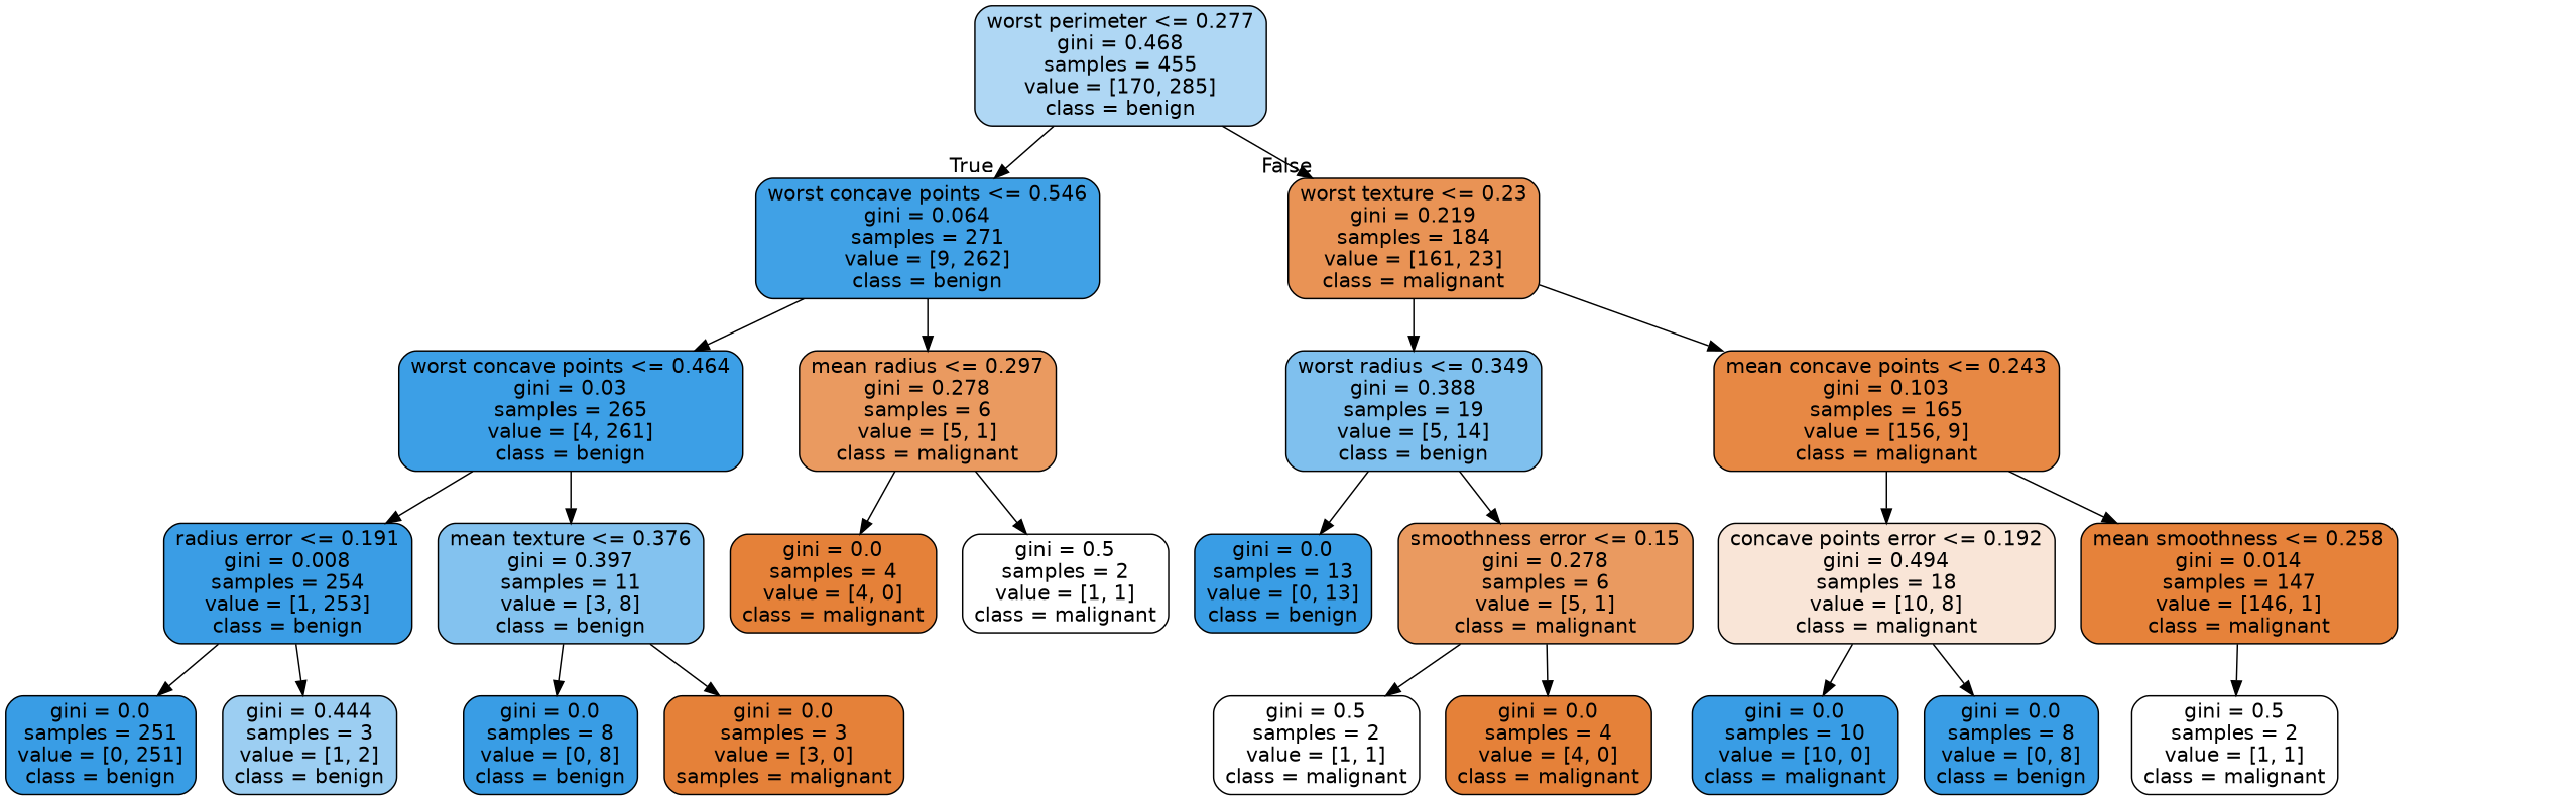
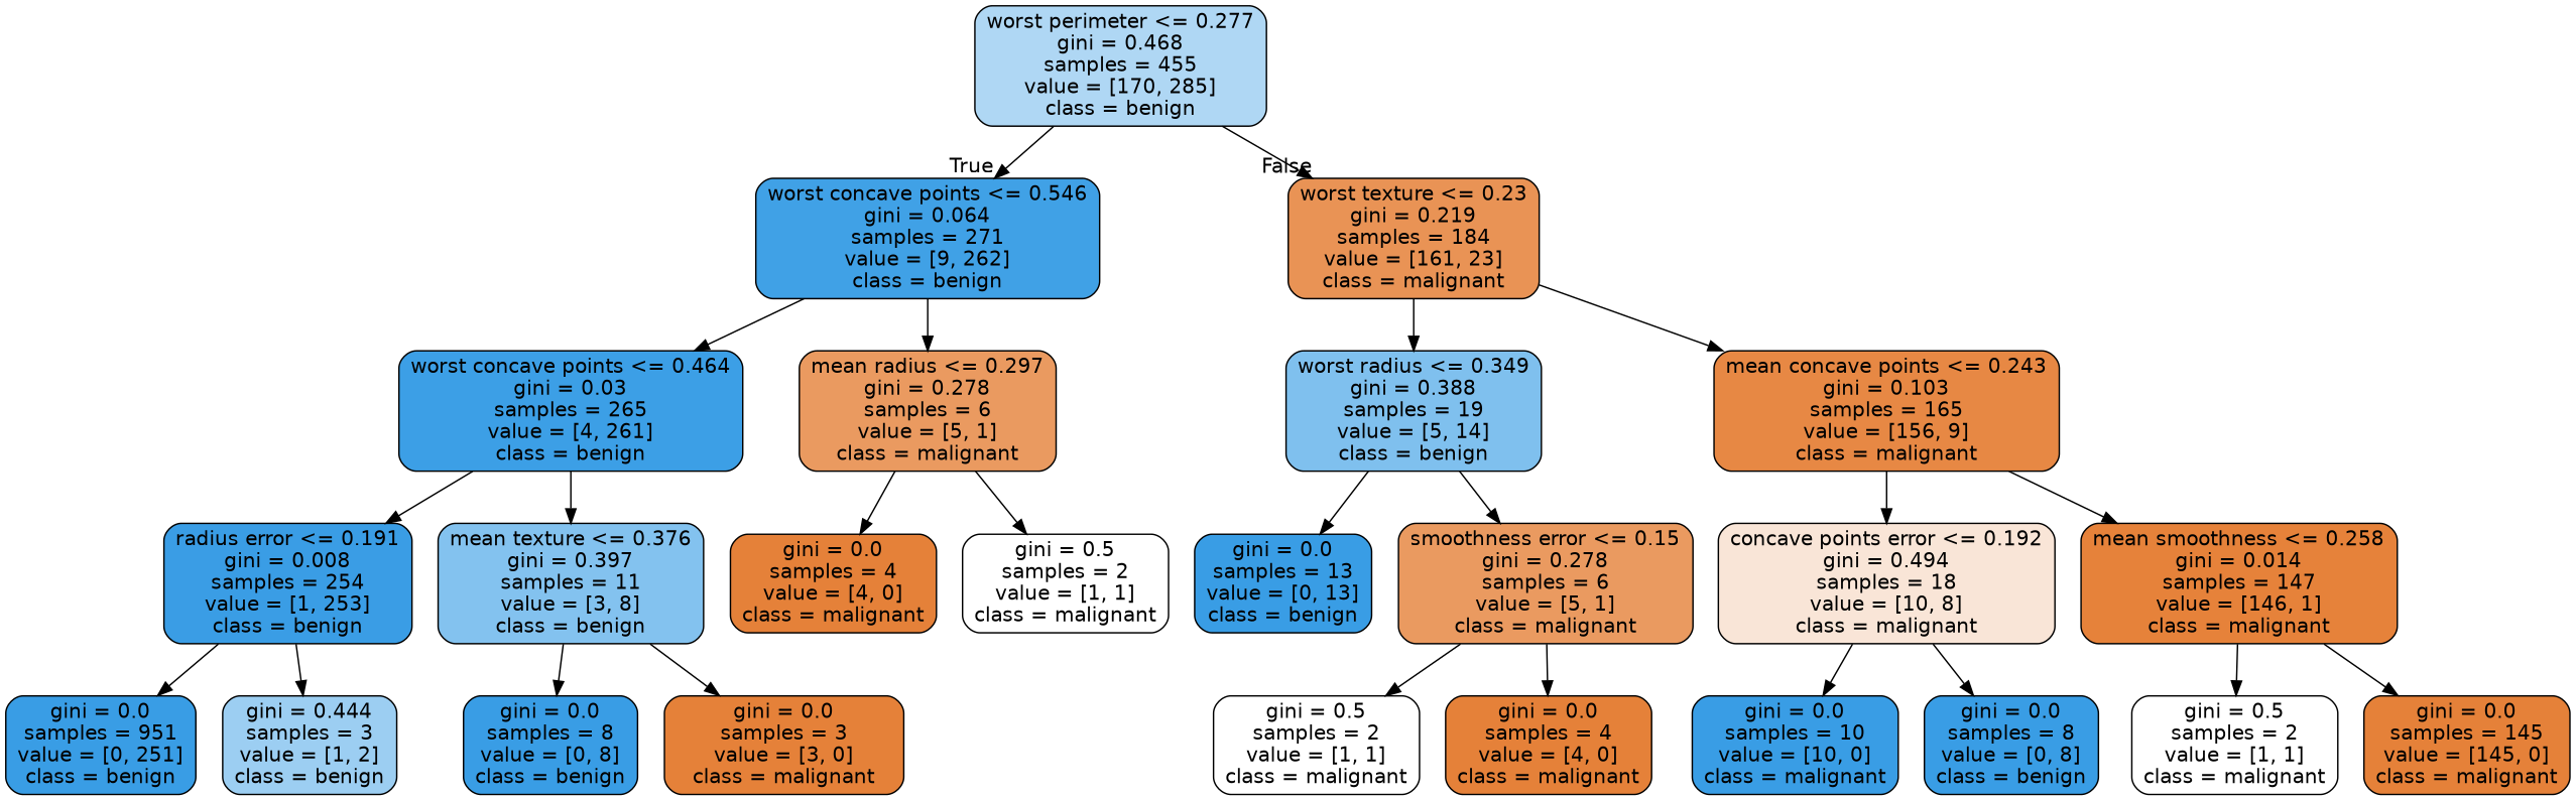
  digraph {
    node [color=black fillcolor="#399de5ff" fontname=helvetica shape=box style="filled, rounded"]
    edge [fontname=helvetica]
    n1 [fillcolor="#399de567" label="worst perimeter <= 0.277\ngini = 0.468\nsamples = 455\nvalue = [170, 285]\nclass = benign"]
    n2 [fillcolor="#399de5f6" label="worst concave points <= 0.546\ngini = 0.064\nsamples = 271\nvalue = [9, 262]\nclass = benign"]
    n3 [fillcolor="#e58139db" label="worst texture <= 0.23\ngini = 0.219\nsamples = 184\nvalue = [161, 23]\nclass = malignant"]
    n4 [fillcolor="#399de5fb" label="worst concave points <= 0.464\ngini = 0.03\nsamples = 265\nvalue = [4, 261]\nclass = benign"]
    n5 [fillcolor="#e58139cc" label="mean radius <= 0.297\ngini = 0.278\nsamples = 6\nvalue = [5, 1]\nclass = malignant"]
    n6 [fillcolor="#399de5a4" label="worst radius <= 0.349\ngini = 0.388\nsamples = 19\nvalue = [5, 14]\nclass = benign"]
    n7 [fillcolor="#e58139f0" label="mean concave points <= 0.243\ngini = 0.103\nsamples = 165\nvalue = [156, 9]\nclass = malignant"]
    n8 [fillcolor="#399de5fe" label="radius error <= 0.191\ngini = 0.008\nsamples = 254\nvalue = [1, 253]\nclass = benign"]
    n9 [fillcolor="#399de59f" label="mean texture <= 0.376\ngini = 0.397\nsamples = 11\nvalue = [3, 8]\nclass = benign"]
    n10 [fillcolor="#e58139ff" label="gini = 0.0\nsamples = 4\nvalue = [4, 0]\nclass = malignant"]
    n11 [fillcolor="#e5813900" label="gini = 0.5\nsamples = 2\nvalue = [1, 1]\nclass = malignant"]
-   n12 [label="gini = 0.0\nsamples = 251\nvalue = [0, 251]\nclass = benign"]
+   n12 [label="gini = 0.0\nsamples = 951\nvalue = [0, 251]\nclass = benign"]
    n13 [fillcolor="#399de57f" label="gini = 0.444\nsamples = 3\nvalue = [1, 2]\nclass = benign"]
    n14 [label="gini = 0.0\nsamples = 8\nvalue = [0, 8]\nclass = benign"]
-   n15 [fillcolor="#e58139ff" label="gini = 0.0\nsamples = 3\nvalue = [3, 0]\nsamples = malignant"]
+   n15 [fillcolor="#e58139ff" label="gini = 0.0\nsamples = 3\nvalue = [3, 0]\nclass = malignant"]
    n16 [label="gini = 0.0\nsamples = 13\nvalue = [0, 13]\nclass = benign"]
    n17 [fillcolor="#e58139cc" label="smoothness error <= 0.15\ngini = 0.278\nsamples = 6\nvalue = [5, 1]\nclass = malignant"]
    n18 [fillcolor="#e5813933" label="concave points error <= 0.192\ngini = 0.494\nsamples = 18\nvalue = [10, 8]\nclass = malignant"]
    n19 [fillcolor="#e58139fd" label="mean smoothness <= 0.258\ngini = 0.014\nsamples = 147\nvalue = [146, 1]\nclass = malignant"]
    n20 [fillcolor="#e5813900" label="gini = 0.5\nsamples = 2\nvalue = [1, 1]\nclass = malignant"]
    n21 [fillcolor="#e58139ff" label="gini = 0.0\nsamples = 4\nvalue = [4, 0]\nclass = malignant"]
    n22 [label="gini = 0.0\nsamples = 10\nvalue = [10, 0]\nclass = malignant"]
    n23 [label="gini = 0.0\nsamples = 8\nvalue = [0, 8]\nclass = benign"]
    n24 [fillcolor="#e5813900" label="gini = 0.5\nsamples = 2\nvalue = [1, 1]\nclass = malignant"]
+   n25 [fillcolor="#e58139ff" label="gini = 0.0\nsamples = 145\nvalue = [145, 0]\nclass = malignant"]
    n1 -> n2 [headlabel=True labelangle=45 labeldistance=2.5]
    n1 -> n3 [headlabel=False labelangle=-45 labeldistance=2.5]
    n2 -> n4
    n2 -> n5
    n3 -> n6
    n3 -> n7
    n4 -> n8
    n4 -> n9
    n5 -> n10
    n5 -> n11
    n6 -> n16
    n6 -> n17
    n7 -> n18
    n7 -> n19
    n8 -> n12
    n8 -> n13
    n9 -> n14
    n9 -> n15
    n17 -> n20
    n17 -> n21
    n18 -> n22
    n18 -> n23
    n19 -> n24
+   n19 -> n25
  }
